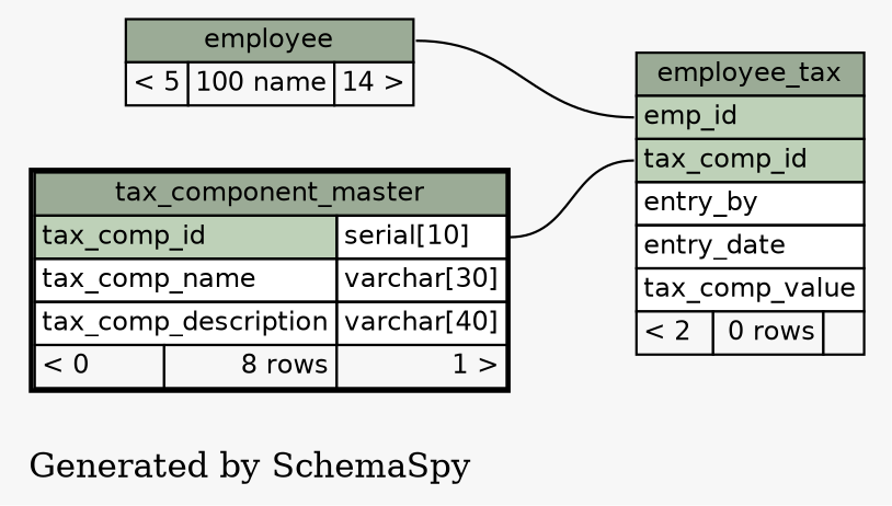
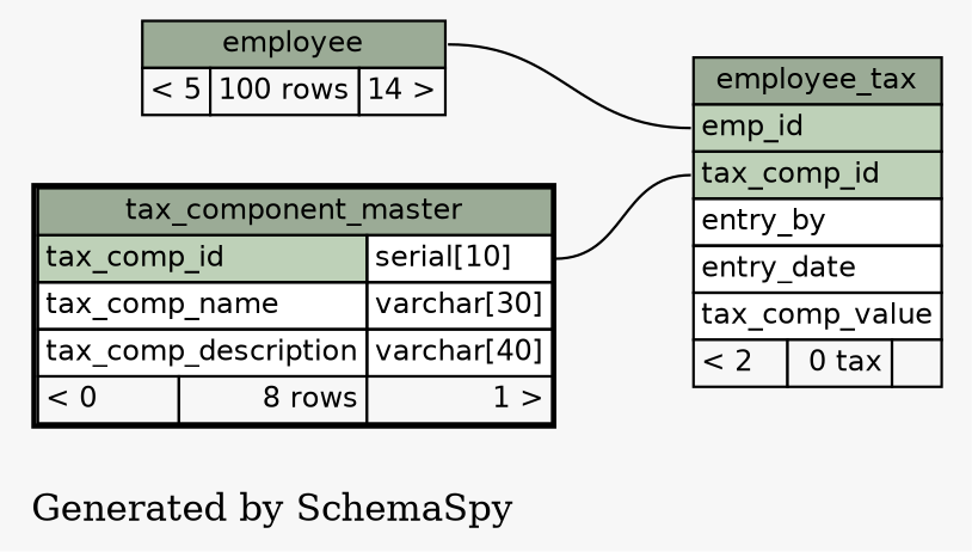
  digraph {
    bgcolor="#f7f7f7"
    label="\nGenerated by SchemaSpy"
    labeljust=l
    rankdir=RL
    node [fontname=Helvetica fontsize=11 shape=plaintext]
    edge [arrowhead=none arrowsize=0.8 arrowtail=crowtee]
-   n1 [label=<     <TABLE BORDER="0" CELLBORDER="1" CELLSPACING="0" BGCOLOR="#ffffff">       <TR><TD PORT="employee_tax.heading" COLSPAN="3" BGCOLOR="#9bab96" ALIGN="CENTER">employee_tax</TD></TR>       <TR><TD PORT="emp_id" COLSPAN="3" BGCOLOR="#bed1b8" ALIGN="LEFT">emp_id</TD></TR>       <TR><TD PORT="tax_comp_id" COLSPAN="3" BGCOLOR="#bed1b8" ALIGN="LEFT">tax_comp_id</TD></TR>       <TR><TD PORT="entry_by" COLSPAN="3" ALIGN="LEFT">entry_by</TD></TR>       <TR><TD PORT="entry_date" COLSPAN="3" ALIGN="LEFT">entry_date</TD></TR>       <TR><TD PORT="tax_comp_value" COLSPAN="3" ALIGN="LEFT">tax_comp_value</TD></TR>       <TR><TD ALIGN="LEFT" BGCOLOR="#f7f7f7">&lt; 2</TD><TD ALIGN="RIGHT" BGCOLOR="#f7f7f7">0 rows</TD><TD ALIGN="RIGHT" BGCOLOR="#f7f7f7">  </TD></TR>     </TABLE>>]
-   n2 [label=<     <TABLE BORDER="0" CELLBORDER="1" CELLSPACING="0" BGCOLOR="#ffffff">       <TR><TD PORT="employee.heading" COLSPAN="3" BGCOLOR="#9bab96" ALIGN="CENTER">employee</TD></TR>       <TR><TD ALIGN="LEFT" BGCOLOR="#f7f7f7">&lt; 5</TD><TD ALIGN="RIGHT" BGCOLOR="#f7f7f7">100 name</TD><TD ALIGN="RIGHT" BGCOLOR="#f7f7f7">14 &gt;</TD></TR>     </TABLE>>]
+   n1 [label=<     <TABLE BORDER="0" CELLBORDER="1" CELLSPACING="0" BGCOLOR="#ffffff">       <TR><TD PORT="employee_tax.heading" COLSPAN="3" BGCOLOR="#9bab96" ALIGN="CENTER">employee_tax</TD></TR>       <TR><TD PORT="emp_id" COLSPAN="3" BGCOLOR="#bed1b8" ALIGN="LEFT">emp_id</TD></TR>       <TR><TD PORT="tax_comp_id" COLSPAN="3" BGCOLOR="#bed1b8" ALIGN="LEFT">tax_comp_id</TD></TR>       <TR><TD PORT="entry_by" COLSPAN="3" ALIGN="LEFT">entry_by</TD></TR>       <TR><TD PORT="entry_date" COLSPAN="3" ALIGN="LEFT">entry_date</TD></TR>       <TR><TD PORT="tax_comp_value" COLSPAN="3" ALIGN="LEFT">tax_comp_value</TD></TR>       <TR><TD ALIGN="LEFT" BGCOLOR="#f7f7f7">&lt; 2</TD><TD ALIGN="RIGHT" BGCOLOR="#f7f7f7">0 tax</TD><TD ALIGN="RIGHT" BGCOLOR="#f7f7f7">  </TD></TR>     </TABLE>>]
+   n2 [label=<     <TABLE BORDER="0" CELLBORDER="1" CELLSPACING="0" BGCOLOR="#ffffff">       <TR><TD PORT="employee.heading" COLSPAN="3" BGCOLOR="#9bab96" ALIGN="CENTER">employee</TD></TR>       <TR><TD ALIGN="LEFT" BGCOLOR="#f7f7f7">&lt; 5</TD><TD ALIGN="RIGHT" BGCOLOR="#f7f7f7">100 rows</TD><TD ALIGN="RIGHT" BGCOLOR="#f7f7f7">14 &gt;</TD></TR>     </TABLE>>]
    n3 [label=<     <TABLE BORDER="2" CELLBORDER="1" CELLSPACING="0" BGCOLOR="#ffffff">       <TR><TD PORT="tax_component_master.heading" COLSPAN="3" BGCOLOR="#9bab96" ALIGN="CENTER">tax_component_master</TD></TR>       <TR><TD PORT="tax_comp_id" COLSPAN="2" BGCOLOR="#bed1b8" ALIGN="LEFT">tax_comp_id</TD><TD PORT="tax_comp_id.type" ALIGN="LEFT">serial[10]</TD></TR>       <TR><TD PORT="tax_comp_name" COLSPAN="2" ALIGN="LEFT">tax_comp_name</TD><TD PORT="tax_comp_name.type" ALIGN="LEFT">varchar[30]</TD></TR>       <TR><TD PORT="tax_comp_description" COLSPAN="2" ALIGN="LEFT">tax_comp_description</TD><TD PORT="tax_comp_description.type" ALIGN="LEFT">varchar[40]</TD></TR>       <TR><TD ALIGN="LEFT" BGCOLOR="#f7f7f7">&lt; 0</TD><TD ALIGN="RIGHT" BGCOLOR="#f7f7f7">8 rows</TD><TD ALIGN="RIGHT" BGCOLOR="#f7f7f7">1 &gt;</TD></TR>     </TABLE>>]
    n1 -> n2 [headport="employee.heading:e" tailport="emp_id:w"]
    n1 -> n3 [headport="tax_comp_id.type:e" tailport="tax_comp_id:w"]
  }
